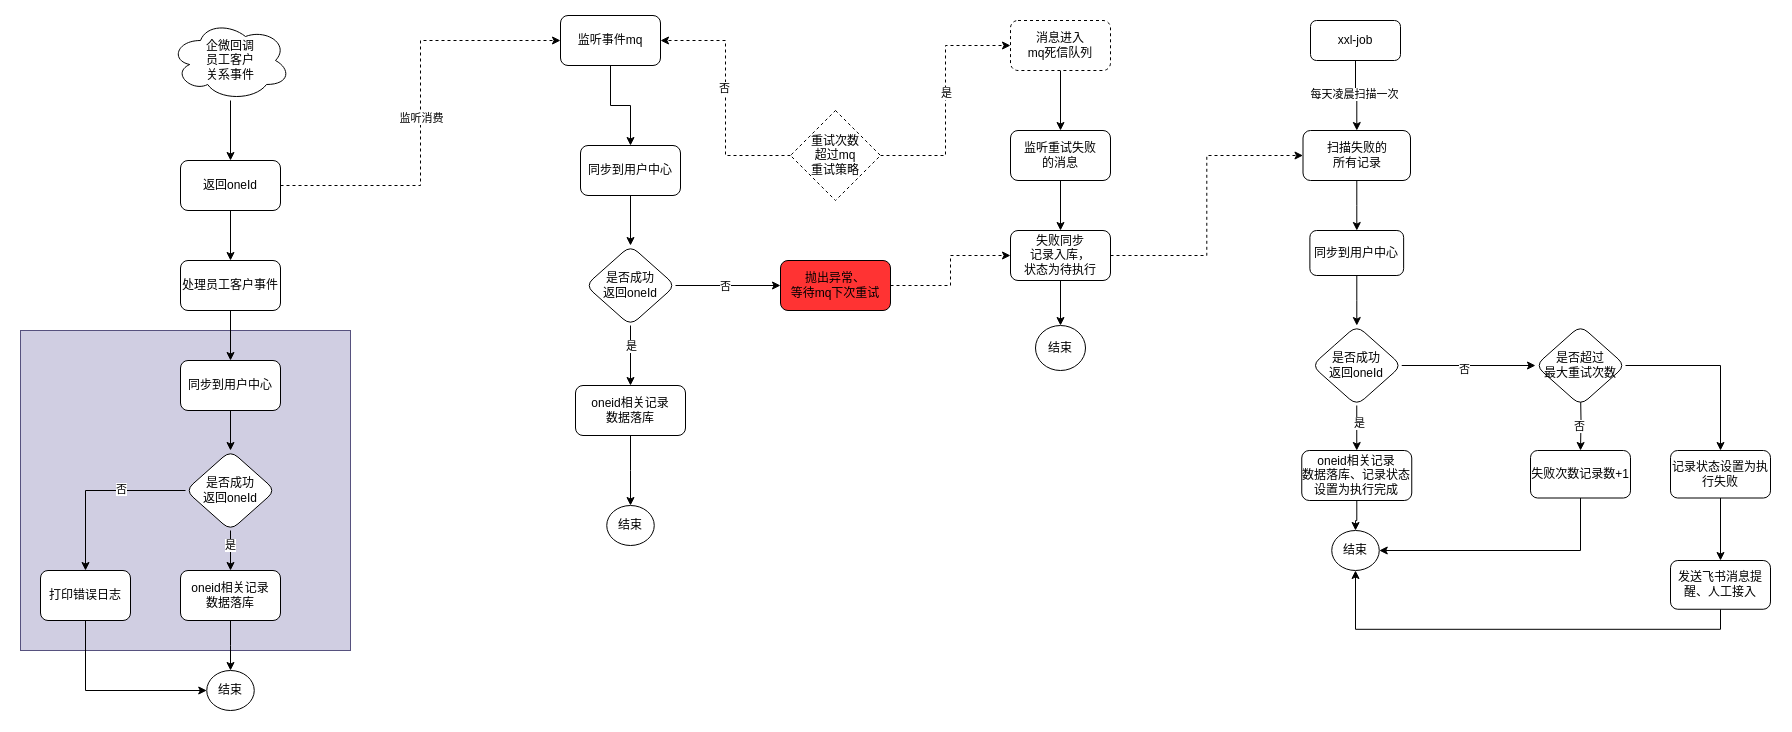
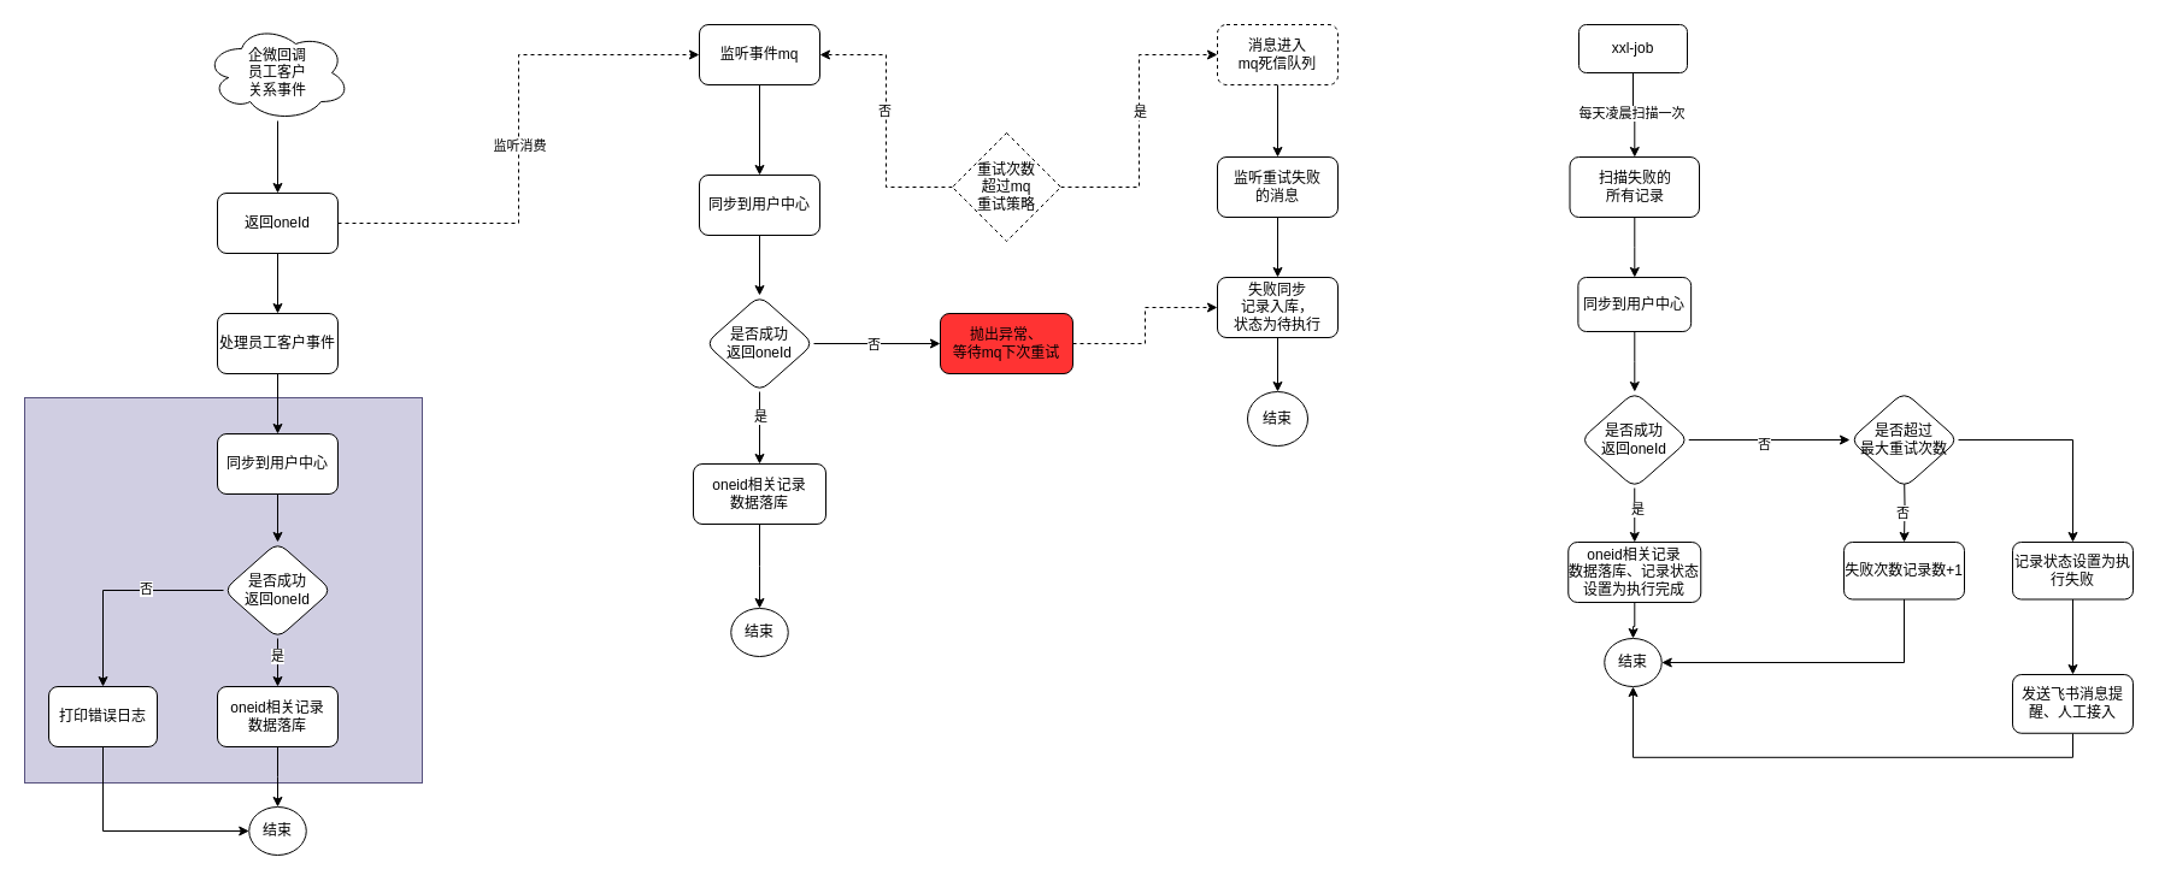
  <mxCell id="0" />
  <mxCell id="1" parent="0" />
  <mxCell id="2" value="" style="rounded=0;whiteSpace=wrap;html=1;fillColor=#d0cee2;strokeColor=#56517e;" vertex="1" parent="1"><mxGeometry x="20" y="330" width="330" height="320" as="geometry" /></mxCell>
  <mxCell id="3" style="edgeStyle=orthogonalEdgeStyle;rounded=0;orthogonalLoop=1;jettySize=auto;html=1;entryX=0.5;entryY=0;entryDx=0;entryDy=0;" edge="1" parent="1" source="4" target="8"><mxGeometry relative="1" as="geometry"><mxPoint x="230" y="450" as="targetPoint" /></mxGeometry></mxCell>
  <mxCell id="4" value="处理员工客户事件" style="rounded=1;whiteSpace=wrap;html=1;" vertex="1" parent="1"><mxGeometry x="180" y="260" width="100" height="50" as="geometry" /></mxCell>
  <mxCell id="5" style="edgeStyle=orthogonalEdgeStyle;rounded=0;orthogonalLoop=1;jettySize=auto;html=1;entryX=0.5;entryY=0;entryDx=0;entryDy=0;" edge="1" parent="1" source="6" target="22"><mxGeometry relative="1" as="geometry"><mxPoint x="220" y="170" as="targetPoint" /></mxGeometry></mxCell>
  <mxCell id="6" value="企微回调&lt;br&gt;员工客户&lt;br&gt;关系事件" style="ellipse;shape=cloud;whiteSpace=wrap;html=1;" vertex="1" parent="1"><mxGeometry x="170" y="20" width="120" height="80" as="geometry" /></mxCell>
  <mxCell id="7" value="" style="edgeStyle=orthogonalEdgeStyle;rounded=0;orthogonalLoop=1;jettySize=auto;html=1;" edge="1" parent="1" source="8" target="13"><mxGeometry relative="1" as="geometry" /></mxCell>
  <mxCell id="8" value="同步到用户中心" style="rounded=1;whiteSpace=wrap;html=1;" vertex="1" parent="1"><mxGeometry x="180" y="360" width="100" height="50" as="geometry" /></mxCell>
  <mxCell id="9" value="" style="edgeStyle=orthogonalEdgeStyle;rounded=0;orthogonalLoop=1;jettySize=auto;html=1;" edge="1" parent="1" source="13" target="15"><mxGeometry relative="1" as="geometry" /></mxCell>
  <mxCell id="10" value="是" style="edgeLabel;html=1;align=center;verticalAlign=middle;resizable=0;points=[];" vertex="1" connectable="0" parent="9"><mxGeometry x="-0.28" y="-1" relative="1" as="geometry"><mxPoint as="offset" /></mxGeometry></mxCell>
  <mxCell id="11" value="" style="edgeStyle=orthogonalEdgeStyle;rounded=0;orthogonalLoop=1;jettySize=auto;html=1;" edge="1" parent="1" source="13" target="17"><mxGeometry relative="1" as="geometry" /></mxCell>
  <mxCell id="12" value="否" style="edgeLabel;html=1;align=center;verticalAlign=middle;resizable=0;points=[];" vertex="1" connectable="0" parent="11"><mxGeometry x="-0.273" y="-2" relative="1" as="geometry"><mxPoint as="offset" /></mxGeometry></mxCell>
  <mxCell id="13" value="是否成功&lt;br&gt;返回oneId" style="rhombus;whiteSpace=wrap;html=1;rounded=1;" vertex="1" parent="1"><mxGeometry x="185" y="450" width="90" height="80" as="geometry" /></mxCell>
  <mxCell id="14" value="" style="edgeStyle=orthogonalEdgeStyle;rounded=0;orthogonalLoop=1;jettySize=auto;html=1;" edge="1" parent="1" source="15" target="18"><mxGeometry relative="1" as="geometry" /></mxCell>
  <mxCell id="15" value="oneid相关记录&lt;br&gt;数据落库" style="whiteSpace=wrap;html=1;rounded=1;" vertex="1" parent="1"><mxGeometry x="180" y="570" width="100" height="50" as="geometry" /></mxCell>
  <mxCell id="16" style="edgeStyle=orthogonalEdgeStyle;rounded=0;orthogonalLoop=1;jettySize=auto;html=1;entryX=0;entryY=0.5;entryDx=0;entryDy=0;exitX=0.5;exitY=1;exitDx=0;exitDy=0;" edge="1" parent="1" source="17" target="18"><mxGeometry relative="1" as="geometry" /></mxCell>
  <mxCell id="17" value="打印错误日志" style="whiteSpace=wrap;html=1;rounded=1;" vertex="1" parent="1"><mxGeometry x="40" y="570" width="90" height="50" as="geometry" /></mxCell>
  <mxCell id="18" value="结束" style="ellipse;whiteSpace=wrap;html=1;rounded=1;" vertex="1" parent="1"><mxGeometry x="206.25" y="670" width="47.5" height="40" as="geometry" /></mxCell>
  <mxCell id="19" style="edgeStyle=orthogonalEdgeStyle;rounded=0;orthogonalLoop=1;jettySize=auto;html=1;entryX=0.5;entryY=0;entryDx=0;entryDy=0;" edge="1" parent="1" source="22" target="4"><mxGeometry relative="1" as="geometry" /></mxCell>
  <mxCell id="20" style="edgeStyle=orthogonalEdgeStyle;rounded=0;orthogonalLoop=1;jettySize=auto;html=1;entryX=0;entryY=0.5;entryDx=0;entryDy=0;dashed=1;" edge="1" parent="1" source="22" target="24"><mxGeometry relative="1" as="geometry" /></mxCell>
  <mxCell id="21" value="监听消费" style="edgeLabel;html=1;align=center;verticalAlign=middle;resizable=0;points=[];" vertex="1" connectable="0" parent="20"><mxGeometry x="-0.021" relative="1" as="geometry"><mxPoint as="offset" /></mxGeometry></mxCell>
  <mxCell id="22" value="返回oneId" style="rounded=1;whiteSpace=wrap;html=1;" vertex="1" parent="1"><mxGeometry x="180" y="160" width="100" height="50" as="geometry" /></mxCell>
  <mxCell id="23" style="edgeStyle=orthogonalEdgeStyle;rounded=0;orthogonalLoop=1;jettySize=auto;html=1;" edge="1" parent="1" source="24" target="26"><mxGeometry relative="1" as="geometry"><mxPoint x="630" y="195" as="targetPoint" /></mxGeometry></mxCell>
- <mxCell id="24" value="监听事件mq" style="rounded=1;whiteSpace=wrap;html=1;" vertex="1" parent="1"><mxGeometry x="560" y="15" width="100" height="50" as="geometry" /></mxCell>
+ <mxCell id="24" value="监听事件mq" style="rounded=1;whiteSpace=wrap;html=1;" vertex="1" parent="1"><mxGeometry x="580" y="20" width="100" height="50" as="geometry" /></mxCell>
  <mxCell id="25" value="" style="edgeStyle=orthogonalEdgeStyle;rounded=0;orthogonalLoop=1;jettySize=auto;html=1;entryX=0.5;entryY=0;entryDx=0;entryDy=0;" edge="1" parent="1" source="26" target="31"><mxGeometry relative="1" as="geometry"><mxPoint x="630" y="270" as="targetPoint" /></mxGeometry></mxCell>
  <mxCell id="26" value="同步到用户中心" style="rounded=1;whiteSpace=wrap;html=1;" vertex="1" parent="1"><mxGeometry x="580" y="145" width="100" height="50" as="geometry" /></mxCell>
  <mxCell id="27" value="" style="edgeStyle=orthogonalEdgeStyle;rounded=0;orthogonalLoop=1;jettySize=auto;html=1;" edge="1" parent="1" source="31" target="33"><mxGeometry relative="1" as="geometry" /></mxCell>
  <mxCell id="28" value="是" style="edgeLabel;html=1;align=center;verticalAlign=middle;resizable=0;points=[];" vertex="1" connectable="0" parent="27"><mxGeometry x="-0.343" relative="1" as="geometry"><mxPoint as="offset" /></mxGeometry></mxCell>
  <mxCell id="29" style="edgeStyle=orthogonalEdgeStyle;rounded=0;orthogonalLoop=1;jettySize=auto;html=1;" edge="1" parent="1" source="31" target="35"><mxGeometry relative="1" as="geometry" /></mxCell>
  <mxCell id="30" value="否" style="edgeLabel;html=1;align=center;verticalAlign=middle;resizable=0;points=[];" vertex="1" connectable="0" parent="29"><mxGeometry x="-0.067" relative="1" as="geometry"><mxPoint as="offset" /></mxGeometry></mxCell>
  <mxCell id="31" value="是否成功&lt;br&gt;返回oneId" style="rhombus;whiteSpace=wrap;html=1;rounded=1;" vertex="1" parent="1"><mxGeometry x="585" y="245" width="90" height="80" as="geometry" /></mxCell>
  <mxCell id="32" style="edgeStyle=orthogonalEdgeStyle;rounded=0;orthogonalLoop=1;jettySize=auto;html=1;" edge="1" parent="1" source="33" target="36"><mxGeometry relative="1" as="geometry" /></mxCell>
  <mxCell id="33" value="oneid相关记录&lt;br&gt;数据落库" style="whiteSpace=wrap;html=1;rounded=1;" vertex="1" parent="1"><mxGeometry x="575" y="385" width="110" height="50" as="geometry" /></mxCell>
  <mxCell id="34" style="edgeStyle=orthogonalEdgeStyle;rounded=0;orthogonalLoop=1;jettySize=auto;html=1;dashed=1;" edge="1" parent="1" source="35" target="48"><mxGeometry relative="1" as="geometry"><mxPoint x="805" y="190" as="targetPoint" /></mxGeometry></mxCell>
  <mxCell id="35" value="抛出异常、&lt;br&gt;等待mq下次重试" style="whiteSpace=wrap;html=1;rounded=1;fillColor=#FF3333;" vertex="1" parent="1"><mxGeometry x="780" y="260" width="110" height="50" as="geometry" /></mxCell>
  <mxCell id="36" value="结束" style="ellipse;whiteSpace=wrap;html=1;rounded=1;" vertex="1" parent="1"><mxGeometry x="606.25" y="505" width="47.5" height="40" as="geometry" /></mxCell>
  <mxCell id="37" style="edgeStyle=orthogonalEdgeStyle;rounded=0;orthogonalLoop=1;jettySize=auto;html=1;entryX=1;entryY=0.5;entryDx=0;entryDy=0;dashed=1;" edge="1" parent="1" source="41" target="24"><mxGeometry relative="1" as="geometry" /></mxCell>
  <mxCell id="38" value="否" style="edgeLabel;html=1;align=center;verticalAlign=middle;resizable=0;points=[];" vertex="1" connectable="0" parent="37"><mxGeometry x="0.084" y="2" relative="1" as="geometry"><mxPoint as="offset" /></mxGeometry></mxCell>
  <mxCell id="39" style="edgeStyle=orthogonalEdgeStyle;rounded=0;orthogonalLoop=1;jettySize=auto;html=1;entryX=0;entryY=0.5;entryDx=0;entryDy=0;dashed=1;" edge="1" parent="1" source="41" target="43"><mxGeometry relative="1" as="geometry"><mxPoint x="930" y="30" as="targetPoint" /></mxGeometry></mxCell>
  <mxCell id="40" value="是" style="edgeLabel;html=1;align=center;verticalAlign=middle;resizable=0;points=[];" vertex="1" connectable="0" parent="39"><mxGeometry x="0.067" relative="1" as="geometry"><mxPoint as="offset" /></mxGeometry></mxCell>
  <mxCell id="41" value="重试次数&lt;br style=&quot;border-color: var(--border-color);&quot;&gt;超过mq&lt;br&gt;重试策略" style="rhombus;whiteSpace=wrap;html=1;dashed=1;" vertex="1" parent="1"><mxGeometry x="790" y="110" width="90" height="90" as="geometry" /></mxCell>
  <mxCell id="42" style="edgeStyle=orthogonalEdgeStyle;rounded=0;orthogonalLoop=1;jettySize=auto;html=1;" edge="1" parent="1" source="43" target="45"><mxGeometry relative="1" as="geometry" /></mxCell>
  <mxCell id="43" value="消息进入&lt;br&gt;mq死信队列" style="rounded=1;whiteSpace=wrap;html=1;dashed=1;" vertex="1" parent="1"><mxGeometry x="1010" y="20" width="100" height="50" as="geometry" /></mxCell>
  <mxCell id="44" value="" style="edgeStyle=orthogonalEdgeStyle;rounded=0;orthogonalLoop=1;jettySize=auto;html=1;" edge="1" parent="1" source="45" target="48"><mxGeometry relative="1" as="geometry" /></mxCell>
  <mxCell id="45" value="监听重试失败&lt;br&gt;的消息" style="rounded=1;whiteSpace=wrap;html=1;" vertex="1" parent="1"><mxGeometry x="1010" width="100" height="50" as="geometry" y="130" /></mxCell>
  <mxCell id="46" value="" style="edgeStyle=orthogonalEdgeStyle;rounded=0;orthogonalLoop=1;jettySize=auto;html=1;" edge="1" parent="1" source="48" target="49"><mxGeometry relative="1" as="geometry" /></mxCell>
- <mxCell id="47" style="edgeStyle=orthogonalEdgeStyle;rounded=0;orthogonalLoop=1;jettySize=auto;html=1;entryX=0;entryY=0.5;entryDx=0;entryDy=0;dashed=1;" edge="1" parent="1" source="48" target="54"><mxGeometry relative="1" as="geometry" /></mxCell>
  <mxCell id="48" value="失败同步&lt;br&gt;记录入库，&lt;br&gt;状态为待执行" style="whiteSpace=wrap;html=1;rounded=1;" vertex="1" parent="1"><mxGeometry x="1010" y="230" width="100" height="50" as="geometry" /></mxCell>
  <mxCell id="49" value="结束" style="ellipse;whiteSpace=wrap;html=1;rounded=1;" vertex="1" parent="1"><mxGeometry x="1035" y="325" width="50" height="45" as="geometry" /></mxCell>
  <mxCell id="50" value="" style="edgeStyle=orthogonalEdgeStyle;rounded=0;orthogonalLoop=1;jettySize=auto;html=1;" edge="1" parent="1" source="52" target="54"><mxGeometry relative="1" as="geometry" /></mxCell>
  <mxCell id="51" value="每天凌晨扫描一次" style="edgeLabel;html=1;align=center;verticalAlign=middle;resizable=0;points=[];" vertex="1" connectable="0" parent="50"><mxGeometry x="-0.086" y="-2" relative="1" as="geometry"><mxPoint as="offset" /></mxGeometry></mxCell>
  <mxCell id="52" value="xxl-job" style="rounded=1;whiteSpace=wrap;html=1;" vertex="1" parent="1"><mxGeometry x="1310" y="20" width="90" height="40" as="geometry" /></mxCell>
  <mxCell id="53" value="" style="edgeStyle=orthogonalEdgeStyle;rounded=0;orthogonalLoop=1;jettySize=auto;html=1;" edge="1" parent="1" source="54" target="56"><mxGeometry relative="1" as="geometry" /></mxCell>
  <mxCell id="54" value="扫描失败的&lt;br&gt;所有记录" style="whiteSpace=wrap;html=1;rounded=1;" vertex="1" parent="1"><mxGeometry x="1302.5" width="107.5" height="50" as="geometry" y="130" /></mxCell>
  <mxCell id="55" value="" style="edgeStyle=orthogonalEdgeStyle;rounded=0;orthogonalLoop=1;jettySize=auto;html=1;" edge="1" parent="1" source="56" target="61"><mxGeometry relative="1" as="geometry"><mxPoint x="1356.3" y="325" as="targetPoint" /></mxGeometry></mxCell>
  <mxCell id="56" value="同步到用户中心" style="whiteSpace=wrap;html=1;rounded=1;" vertex="1" parent="1"><mxGeometry x="1309.38" y="230" width="93.75" height="45" as="geometry" /></mxCell>
  <mxCell id="57" value="" style="edgeStyle=orthogonalEdgeStyle;rounded=0;orthogonalLoop=1;jettySize=auto;html=1;entryX=0.5;entryY=0;entryDx=0;entryDy=0;" edge="1" parent="1" source="61" target="63"><mxGeometry relative="1" as="geometry"><mxPoint x="1356.3" y="430" as="targetPoint" /></mxGeometry></mxCell>
  <mxCell id="58" value="是" style="edgeLabel;html=1;align=center;verticalAlign=middle;resizable=0;points=[];" vertex="1" connectable="0" parent="57"><mxGeometry x="-0.244" y="2" relative="1" as="geometry"><mxPoint as="offset" /></mxGeometry></mxCell>
  <mxCell id="59" value="" style="edgeStyle=orthogonalEdgeStyle;rounded=0;orthogonalLoop=1;jettySize=auto;html=1;" edge="1" parent="1" source="61" target="70"><mxGeometry relative="1" as="geometry"><mxPoint x="1530" y="365" as="targetPoint" /></mxGeometry></mxCell>
  <mxCell id="60" value="否" style="edgeLabel;html=1;align=center;verticalAlign=middle;resizable=0;points=[];" vertex="1" connectable="0" parent="59"><mxGeometry x="-0.067" y="-3" relative="1" as="geometry"><mxPoint as="offset" /></mxGeometry></mxCell>
  <mxCell id="61" value="是否成功&lt;br&gt;返回oneId" style="rhombus;whiteSpace=wrap;html=1;rounded=1;" vertex="1" parent="1"><mxGeometry x="1311.26" y="325" width="90" height="80" as="geometry" /></mxCell>
  <mxCell id="62" value="" style="edgeStyle=orthogonalEdgeStyle;rounded=0;orthogonalLoop=1;jettySize=auto;html=1;" edge="1" parent="1" source="63" target="64"><mxGeometry relative="1" as="geometry" /></mxCell>
  <mxCell id="63" value="oneid相关记录&lt;br&gt;数据落库、记录状态设置为执行完成" style="whiteSpace=wrap;html=1;rounded=1;" vertex="1" parent="1"><mxGeometry x="1301.26" y="450" width="110" height="50" as="geometry" /></mxCell>
  <mxCell id="64" value="结束" style="ellipse;whiteSpace=wrap;html=1;rounded=1;" vertex="1" parent="1"><mxGeometry x="1331.25" y="530" width="47.5" height="40" as="geometry" /></mxCell>
  <mxCell id="65" style="edgeStyle=orthogonalEdgeStyle;rounded=0;orthogonalLoop=1;jettySize=auto;html=1;entryX=1;entryY=0.5;entryDx=0;entryDy=0;" edge="1" parent="1" source="66" target="64"><mxGeometry relative="1" as="geometry"><Array as="points"><mxPoint x="1580" y="550" /></Array></mxGeometry></mxCell>
  <mxCell id="66" value="失败次数记录数+1" style="whiteSpace=wrap;html=1;rounded=1;" vertex="1" parent="1"><mxGeometry x="1530" y="450" width="100" height="47.5" as="geometry" /></mxCell>
  <mxCell id="67" style="edgeStyle=orthogonalEdgeStyle;rounded=0;orthogonalLoop=1;jettySize=auto;html=1;" edge="1" parent="1" target="66"><mxGeometry relative="1" as="geometry"><mxPoint x="1580" y="388.75" as="sourcePoint" /></mxGeometry></mxCell>
  <mxCell id="68" value="否" style="edgeLabel;html=1;align=center;verticalAlign=middle;resizable=0;points=[];" vertex="1" connectable="0" parent="67"><mxGeometry x="0.206" y="-2" relative="1" as="geometry"><mxPoint as="offset" /></mxGeometry></mxCell>
  <mxCell id="69" style="edgeStyle=orthogonalEdgeStyle;rounded=0;orthogonalLoop=1;jettySize=auto;html=1;entryX=0.5;entryY=0;entryDx=0;entryDy=0;" edge="1" parent="1" source="70" target="72"><mxGeometry relative="1" as="geometry"><mxPoint x="1720" y="365" as="targetPoint" /></mxGeometry></mxCell>
  <mxCell id="70" value="是否超过&lt;br&gt;最大重试次数" style="rhombus;whiteSpace=wrap;html=1;rounded=1;" vertex="1" parent="1"><mxGeometry x="1535" y="325" width="90" height="80" as="geometry" /></mxCell>
  <mxCell id="71" value="" style="edgeStyle=orthogonalEdgeStyle;rounded=0;orthogonalLoop=1;jettySize=auto;html=1;" edge="1" parent="1" source="72" target="74"><mxGeometry relative="1" as="geometry" /></mxCell>
  <mxCell id="72" value="记录状态设置为执行失败" style="whiteSpace=wrap;html=1;rounded=1;" vertex="1" parent="1"><mxGeometry x="1670" y="450" width="100" height="47.5" as="geometry" /></mxCell>
  <mxCell id="73" style="edgeStyle=orthogonalEdgeStyle;rounded=0;orthogonalLoop=1;jettySize=auto;html=1;entryX=0.5;entryY=1;entryDx=0;entryDy=0;exitX=0.5;exitY=1;exitDx=0;exitDy=0;" edge="1" parent="1" source="74" target="64"><mxGeometry relative="1" as="geometry" /></mxCell>
  <mxCell id="74" value="发送飞书消息提醒、人工接入" style="whiteSpace=wrap;html=1;rounded=1;" vertex="1" parent="1"><mxGeometry x="1670" y="560" width="100" height="48.75" as="geometry" /></mxCell>
